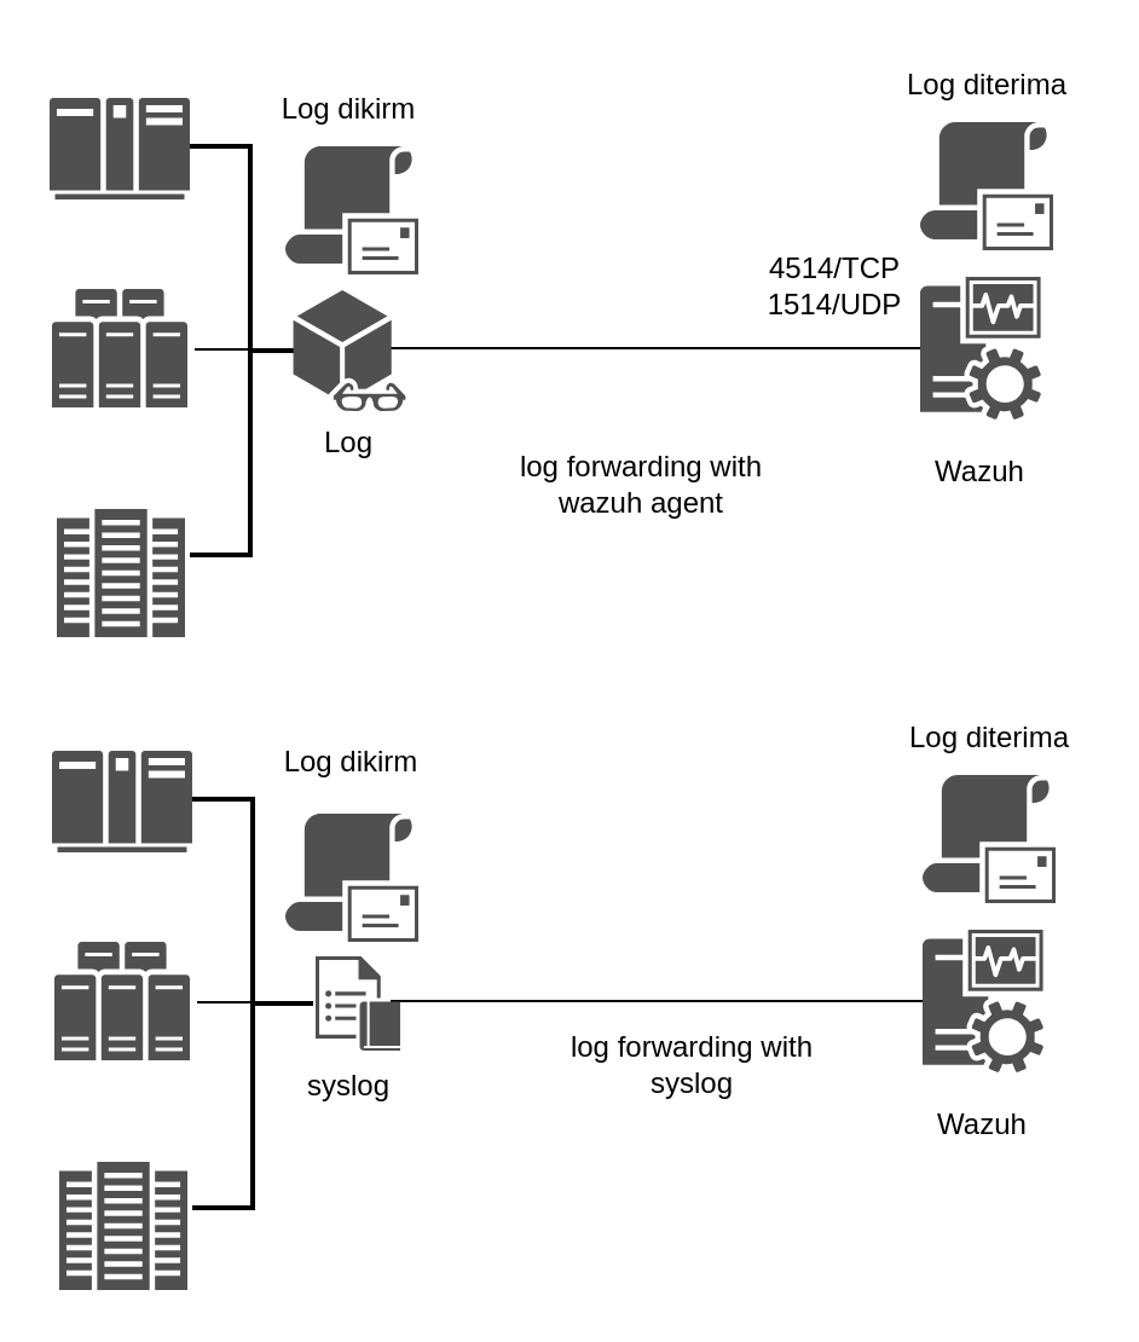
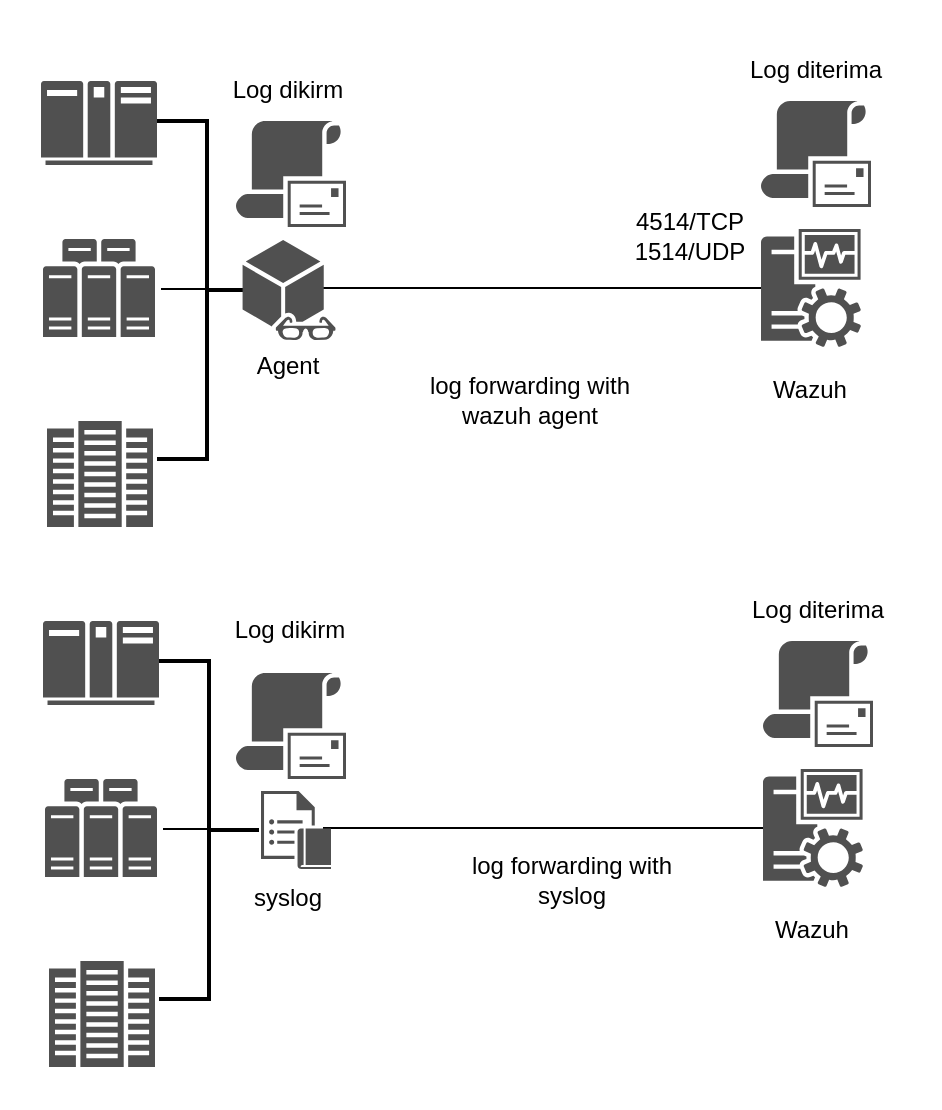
  <mxCell id="0" />
  <mxCell id="1" parent="0" />
  <mxCell id="2" value="" style="sketch=0;pointerEvents=1;shadow=0;dashed=0;html=1;strokeColor=none;fillColor=#505050;labelPosition=center;verticalLabelPosition=bottom;verticalAlign=top;outlineConnect=0;align=center;shape=mxgraph.office.servers.mainframe;" parent="1" vertex="1"><mxGeometry x="20" y="40" width="58" height="42" as="geometry" /></mxCell>
  <mxCell id="3" value="" style="sketch=0;pointerEvents=1;shadow=0;dashed=0;html=1;strokeColor=none;fillColor=#505050;labelPosition=center;verticalLabelPosition=bottom;verticalAlign=top;outlineConnect=0;align=center;shape=mxgraph.office.servers.server_farm;" parent="1" vertex="1"><mxGeometry x="21" y="119" width="56" height="49" as="geometry" /></mxCell>
  <mxCell id="4" value="" style="sketch=0;pointerEvents=1;shadow=0;dashed=0;html=1;strokeColor=none;fillColor=#505050;labelPosition=center;verticalLabelPosition=bottom;verticalAlign=top;outlineConnect=0;align=center;shape=mxgraph.office.servers.monitoring_sql_reporting_services;" parent="1" vertex="1"><mxGeometry x="380" y="114" width="50" height="59" as="geometry" /></mxCell>
  <mxCell id="5" value="" style="sketch=0;pointerEvents=1;shadow=0;dashed=0;html=1;strokeColor=none;fillColor=#505050;labelPosition=center;verticalLabelPosition=bottom;verticalAlign=top;outlineConnect=0;align=center;shape=mxgraph.office.servers.datacenter;" parent="1" vertex="1"><mxGeometry x="23" y="210" width="53" height="53" as="geometry" /></mxCell>
  <mxCell id="6" value="" style="strokeWidth=2;html=1;shape=mxgraph.flowchart.annotation_2;align=left;labelPosition=right;pointerEvents=1;rotation=-180;" parent="1" vertex="1"><mxGeometry x="78" y="60" width="50" height="169" as="geometry" /></mxCell>
  <mxCell id="7" value="" style="endArrow=none;html=1;rounded=0;entryX=0.5;entryY=0.497;entryDx=0;entryDy=0;entryPerimeter=0;" parent="1" edge="1"><mxGeometry width="50" height="50" relative="1" as="geometry"><mxPoint x="80" y="144" as="sourcePoint" /><mxPoint x="103" y="144.007" as="targetPoint" /></mxGeometry></mxCell>
  <mxCell id="8" value="" style="sketch=0;pointerEvents=1;shadow=0;dashed=0;html=1;strokeColor=none;fillColor=#505050;labelPosition=center;verticalLabelPosition=bottom;verticalAlign=top;outlineConnect=0;align=center;shape=mxgraph.office.security.email_address_policy;" parent="1" vertex="1"><mxGeometry x="380" y="50" width="55" height="53" as="geometry" /></mxCell>
  <mxCell id="9" value="" style="sketch=0;pointerEvents=1;shadow=0;dashed=0;html=1;strokeColor=none;fillColor=#505050;labelPosition=center;verticalLabelPosition=bottom;verticalAlign=top;outlineConnect=0;align=center;shape=mxgraph.office.security.email_address_policy;" parent="1" vertex="1"><mxGeometry x="117.5" y="60" width="55" height="53" as="geometry" /></mxCell>
  <mxCell id="10" value="" style="endArrow=none;html=1;rounded=0;" parent="1" target="4" edge="1"><mxGeometry width="50" height="50" relative="1" as="geometry"><mxPoint x="160" y="143.5" as="sourcePoint" /><mxPoint x="240" y="100" as="targetPoint" /></mxGeometry></mxCell>
  <mxCell id="11" value="&lt;div&gt;log forwarding with wazuh agent&lt;br&gt;&lt;/div&gt;" style="text;html=1;strokeColor=none;fillColor=none;align=center;verticalAlign=middle;whiteSpace=wrap;rounded=0;" parent="1" vertex="1"><mxGeometry x="210" y="170" width="110" height="60" as="geometry" /></mxCell>
  <mxCell id="12" value="Log dikirm" style="text;html=1;strokeColor=none;fillColor=none;align=center;verticalAlign=middle;whiteSpace=wrap;rounded=0;" parent="1" vertex="1"><mxGeometry x="114" y="30" width="60" height="30" as="geometry" /></mxCell>
  <mxCell id="13" value="Log diterima" style="text;html=1;strokeColor=none;fillColor=none;align=center;verticalAlign=middle;whiteSpace=wrap;rounded=0;" parent="1" vertex="1"><mxGeometry x="367.5" y="20" width="80" height="30" as="geometry" /></mxCell>
  <mxCell id="14" value="Wazuh" style="text;html=1;strokeColor=none;fillColor=none;align=center;verticalAlign=middle;whiteSpace=wrap;rounded=0;" vertex="1" parent="1"><mxGeometry x="375" y="180" width="60" height="30" as="geometry" /></mxCell>
- <mxCell id="15" value="Log" style="text;html=1;strokeColor=none;fillColor=none;align=center;verticalAlign=middle;whiteSpace=wrap;rounded=0;" vertex="1" parent="1"><mxGeometry x="114" y="168" width="60" height="30" as="geometry" /></mxCell>
+ <mxCell id="15" value="Agent" style="text;html=1;strokeColor=none;fillColor=none;align=center;verticalAlign=middle;whiteSpace=wrap;rounded=0;" vertex="1" parent="1"><mxGeometry x="114" y="168" width="60" height="30" as="geometry" /></mxCell>
  <mxCell id="16" value="" style="sketch=0;pointerEvents=1;shadow=0;dashed=0;html=1;strokeColor=none;fillColor=#505050;labelPosition=center;verticalLabelPosition=bottom;verticalAlign=top;outlineConnect=0;align=center;shape=mxgraph.office.servers.mainframe;" vertex="1" parent="1"><mxGeometry x="21" y="310" width="58" height="42" as="geometry" /></mxCell>
  <mxCell id="17" value="" style="sketch=0;pointerEvents=1;shadow=0;dashed=0;html=1;strokeColor=none;fillColor=#505050;labelPosition=center;verticalLabelPosition=bottom;verticalAlign=top;outlineConnect=0;align=center;shape=mxgraph.office.servers.server_farm;" vertex="1" parent="1"><mxGeometry x="22" y="389" width="56" height="49" as="geometry" /></mxCell>
  <mxCell id="18" value="" style="sketch=0;pointerEvents=1;shadow=0;dashed=0;html=1;strokeColor=none;fillColor=#505050;labelPosition=center;verticalLabelPosition=bottom;verticalAlign=top;outlineConnect=0;align=center;shape=mxgraph.office.servers.monitoring_sql_reporting_services;" vertex="1" parent="1"><mxGeometry x="381" y="384" width="50" height="59" as="geometry" /></mxCell>
  <mxCell id="19" value="" style="sketch=0;pointerEvents=1;shadow=0;dashed=0;html=1;strokeColor=none;fillColor=#505050;labelPosition=center;verticalLabelPosition=bottom;verticalAlign=top;outlineConnect=0;align=center;shape=mxgraph.office.servers.datacenter;" vertex="1" parent="1"><mxGeometry x="24" y="480" width="53" height="53" as="geometry" /></mxCell>
  <mxCell id="20" value="" style="strokeWidth=2;html=1;shape=mxgraph.flowchart.annotation_2;align=left;labelPosition=right;pointerEvents=1;rotation=-180;" vertex="1" parent="1"><mxGeometry x="79" y="330" width="50" height="169" as="geometry" /></mxCell>
  <mxCell id="21" value="" style="endArrow=none;html=1;rounded=0;entryX=0.5;entryY=0.497;entryDx=0;entryDy=0;entryPerimeter=0;" edge="1" parent="1"><mxGeometry width="50" height="50" relative="1" as="geometry"><mxPoint x="81" y="414" as="sourcePoint" /><mxPoint x="104" y="414.007" as="targetPoint" /></mxGeometry></mxCell>
  <mxCell id="22" value="" style="sketch=0;pointerEvents=1;shadow=0;dashed=0;html=1;strokeColor=none;fillColor=#505050;labelPosition=center;verticalLabelPosition=bottom;verticalAlign=top;outlineConnect=0;align=center;shape=mxgraph.office.security.email_address_policy;" vertex="1" parent="1"><mxGeometry x="381" y="320" width="55" height="53" as="geometry" /></mxCell>
  <mxCell id="23" value="" style="sketch=0;pointerEvents=1;shadow=0;dashed=0;html=1;strokeColor=none;fillColor=#505050;labelPosition=center;verticalLabelPosition=bottom;verticalAlign=top;outlineConnect=0;align=center;shape=mxgraph.office.security.email_address_policy;" vertex="1" parent="1"><mxGeometry x="117.5" y="336" width="55" height="53" as="geometry" /></mxCell>
  <mxCell id="24" value="" style="endArrow=none;html=1;rounded=0;" edge="1" parent="1" target="18"><mxGeometry width="50" height="50" relative="1" as="geometry"><mxPoint x="161" y="413.5" as="sourcePoint" /><mxPoint x="241" y="370" as="targetPoint" /></mxGeometry></mxCell>
  <mxCell id="25" value="&lt;div&gt;log forwarding with syslog&lt;br&gt;&lt;/div&gt;" style="text;html=1;strokeColor=none;fillColor=none;align=center;verticalAlign=middle;whiteSpace=wrap;rounded=0;" vertex="1" parent="1"><mxGeometry x="231" y="410" width="110" height="60" as="geometry" /></mxCell>
  <mxCell id="26" value="Log dikirm" style="text;html=1;strokeColor=none;fillColor=none;align=center;verticalAlign=middle;whiteSpace=wrap;rounded=0;" vertex="1" parent="1"><mxGeometry x="115" y="300" width="60" height="30" as="geometry" /></mxCell>
  <mxCell id="27" value="Log diterima" style="text;html=1;strokeColor=none;fillColor=none;align=center;verticalAlign=middle;whiteSpace=wrap;rounded=0;" vertex="1" parent="1"><mxGeometry x="368.5" y="290" width="80" height="30" as="geometry" /></mxCell>
  <mxCell id="28" value="Wazuh" style="text;html=1;strokeColor=none;fillColor=none;align=center;verticalAlign=middle;whiteSpace=wrap;rounded=0;" vertex="1" parent="1"><mxGeometry x="376" y="450" width="60" height="30" as="geometry" /></mxCell>
  <mxCell id="29" value="syslog" style="text;html=1;strokeColor=none;fillColor=none;align=center;verticalAlign=middle;whiteSpace=wrap;rounded=0;" vertex="1" parent="1"><mxGeometry x="114" y="434.02" width="60" height="30" as="geometry" /></mxCell>
  <mxCell id="30" value="" style="sketch=0;pointerEvents=1;shadow=0;dashed=0;html=1;strokeColor=none;fillColor=#505050;labelPosition=center;verticalLabelPosition=bottom;verticalAlign=top;outlineConnect=0;align=center;shape=mxgraph.office.communications.journaling_rule;" vertex="1" parent="1"><mxGeometry x="130" y="394.98" width="35" height="39.04" as="geometry" /></mxCell>
  <mxCell id="31" value="" style="sketch=0;pointerEvents=1;shadow=0;dashed=0;html=1;strokeColor=none;fillColor=#505050;labelPosition=center;verticalLabelPosition=bottom;verticalAlign=top;outlineConnect=0;align=center;shape=mxgraph.office.communications.watcher_node;" vertex="1" parent="1"><mxGeometry x="120.79" y="119.5" width="46.43" height="50" as="geometry" /></mxCell>
  <mxCell id="32" value="&lt;div&gt;4514/TCP&lt;/div&gt;&lt;div&gt;1514/UDP&lt;br&gt;&lt;/div&gt;" style="text;html=1;strokeColor=none;fillColor=none;align=center;verticalAlign=middle;whiteSpace=wrap;rounded=0;" vertex="1" parent="1"><mxGeometry x="315" y="103" width="60" height="30" as="geometry" /></mxCell>
